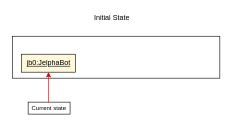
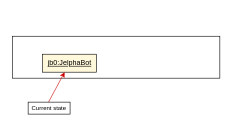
  <mxCell id="0" />
  <mxCell id="1" parent="0" />
  <mxCell id="2" value="" style="rounded=0;whiteSpace=wrap;html=1;" vertex="1" parent="1"><mxGeometry x="20" y="60" width="346" height="70" as="geometry" /></mxCell>
- <mxCell id="3" value="Initial State" style="text;html=1;strokeColor=none;fillColor=none;align=center;verticalAlign=middle;whiteSpace=wrap;rounded=0;" vertex="1" parent="1"><mxGeometry x="146" y="20" width="80" height="20" as="geometry" /></mxCell>
- <mxCell id="4" value="&lt;u&gt;jb0:JelphaBot&lt;/u&gt;" style="html=1;fillColor=#FFF8DB;strokeColor=#000000;" vertex="1" parent="1"><mxGeometry x="35" y="90" width="90" height="30" as="geometry" /></mxCell>
+ <mxCell id="4" value="&lt;u&gt;jb0:JelphaBot&lt;/u&gt;" style="html=1;fillColor=#FFF8DB;strokeColor=#000000;" vertex="1" parent="1"><mxGeometry x="70" y="90" width="90" height="30" as="geometry" /></mxCell>
  <mxCell id="5" value="" style="endArrow=classic;html=1;strokeColor=#CC0000;" edge="1" parent="1" target="4"><mxGeometry width="50" height="50" relative="1" as="geometry"><mxPoint x="80" y="170" as="sourcePoint" /><mxPoint x="13.037" y="140" as="targetPoint" /></mxGeometry></mxCell>
  <mxCell id="6" value="" style="rounded=0;whiteSpace=wrap;html=1;" vertex="1" parent="1"><mxGeometry x="46" y="170" width="70" height="20" as="geometry" /></mxCell>
  <mxCell id="7" value="&lt;font style=&quot;font-size: 10px&quot;&gt;Current state&lt;/font&gt;" style="text;html=1;strokeColor=none;fillColor=none;align=center;verticalAlign=middle;whiteSpace=wrap;rounded=0;" vertex="1" parent="1"><mxGeometry x="41" y="170" width="80" height="20" as="geometry" /></mxCell>
